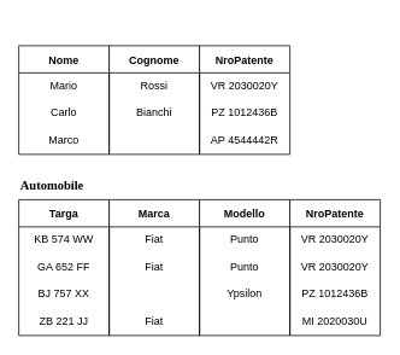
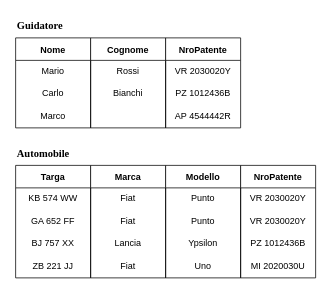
  <mxCell id="0" />
  <mxCell id="1" parent="0" />
  <mxCell id="2" value="Nome" style="swimlane;startSize=30;fontStyle=1" parent="1" vertex="1"><mxGeometry x="20" y="50" width="100" height="120" as="geometry" /></mxCell>
  <mxCell id="3" value="Mario" style="text;strokeColor=none;fillColor=none;spacingLeft=4;spacingRight=4;overflow=hidden;rotatable=0;points=[[0,0.5],[1,0.5]];portConstraint=eastwest;fontSize=12;align=center;" parent="2" vertex="1"><mxGeometry y="30" width="100" height="30" as="geometry" /></mxCell>
  <mxCell id="4" value="Carlo" style="text;strokeColor=none;fillColor=none;spacingLeft=4;spacingRight=4;overflow=hidden;rotatable=0;points=[[0,0.5],[1,0.5]];portConstraint=eastwest;fontSize=12;align=center;" parent="2" vertex="1"><mxGeometry y="60" width="100" height="30" as="geometry" /></mxCell>
  <mxCell id="5" value="Marco" style="text;strokeColor=none;fillColor=none;spacingLeft=4;spacingRight=4;overflow=hidden;rotatable=0;points=[[0,0.5],[1,0.5]];portConstraint=eastwest;fontSize=12;align=center;" parent="2" vertex="1"><mxGeometry y="90" width="100" height="30" as="geometry" /></mxCell>
  <mxCell id="6" value="Cognome" style="swimlane;startSize=30;" parent="1" vertex="1"><mxGeometry x="120" y="50" width="100" height="120" as="geometry" /></mxCell>
  <mxCell id="7" value="Rossi" style="text;strokeColor=none;fillColor=none;spacingLeft=4;spacingRight=4;overflow=hidden;rotatable=0;points=[[0,0.5],[1,0.5]];portConstraint=eastwest;fontSize=12;align=center;" parent="6" vertex="1"><mxGeometry y="30" width="100" height="30" as="geometry" /></mxCell>
  <mxCell id="8" value="Bianchi" style="text;strokeColor=none;fillColor=none;spacingLeft=4;spacingRight=4;overflow=hidden;rotatable=0;points=[[0,0.5],[1,0.5]];portConstraint=eastwest;fontSize=12;align=center;" parent="6" vertex="1"><mxGeometry y="60" width="100" height="30" as="geometry" /></mxCell>
+ <mxCell id="9" value="Guidatore" style="text;html=1;align=left;verticalAlign=middle;resizable=0;points=[];autosize=1;strokeColor=none;fillColor=none;fontStyle=1;fontFamily=Times New Roman;fontSize=14;" parent="1" vertex="1"><mxGeometry x="20" y="20" width="80" height="30" as="geometry" /></mxCell>
  <mxCell id="10" value="NroPatente" style="swimlane;startSize=30;fontStyle=1" parent="1" vertex="1"><mxGeometry x="220" y="50" width="100" height="120" as="geometry" /></mxCell>
  <mxCell id="11" value="VR 2030020Y" style="text;strokeColor=none;fillColor=none;spacingLeft=4;spacingRight=4;overflow=hidden;rotatable=0;points=[[0,0.5],[1,0.5]];portConstraint=eastwest;fontSize=12;align=center;" parent="10" vertex="1"><mxGeometry y="30" width="100" height="30" as="geometry" /></mxCell>
  <mxCell id="12" value="PZ 1012436B" style="text;strokeColor=none;fillColor=none;spacingLeft=4;spacingRight=4;overflow=hidden;rotatable=0;points=[[0,0.5],[1,0.5]];portConstraint=eastwest;fontSize=12;align=center;" parent="10" vertex="1"><mxGeometry y="60" width="100" height="30" as="geometry" /></mxCell>
  <mxCell id="13" value="AP 4544442R" style="text;strokeColor=none;fillColor=none;spacingLeft=4;spacingRight=4;overflow=hidden;rotatable=0;points=[[0,0.5],[1,0.5]];portConstraint=eastwest;fontSize=12;align=center;" parent="10" vertex="1"><mxGeometry y="90" width="100" height="30" as="geometry" /></mxCell>
  <mxCell id="14" value="Targa" style="swimlane;startSize=30;fontStyle=1" parent="1" vertex="1"><mxGeometry x="20" y="220" width="100" height="150" as="geometry" /></mxCell>
  <mxCell id="15" value="KB 574 WW" style="text;strokeColor=none;fillColor=none;spacingLeft=4;spacingRight=4;overflow=hidden;rotatable=0;points=[[0,0.5],[1,0.5]];portConstraint=eastwest;fontSize=12;align=center;" parent="14" vertex="1"><mxGeometry y="30" width="100" height="30" as="geometry" /></mxCell>
  <mxCell id="16" value="GA 652 FF" style="text;strokeColor=none;fillColor=none;spacingLeft=4;spacingRight=4;overflow=hidden;rotatable=0;points=[[0,0.5],[1,0.5]];portConstraint=eastwest;fontSize=12;align=center;" parent="14" vertex="1"><mxGeometry y="60" width="100" height="30" as="geometry" /></mxCell>
  <mxCell id="17" value="BJ 757 XX" style="text;strokeColor=none;fillColor=none;spacingLeft=4;spacingRight=4;overflow=hidden;rotatable=0;points=[[0,0.5],[1,0.5]];portConstraint=eastwest;fontSize=12;align=center;" parent="14" vertex="1"><mxGeometry y="90" width="100" height="30" as="geometry" /></mxCell>
  <mxCell id="18" value="ZB 221 JJ" style="text;strokeColor=none;fillColor=none;spacingLeft=4;spacingRight=4;overflow=hidden;rotatable=0;points=[[0,0.5],[1,0.5]];portConstraint=eastwest;fontSize=12;align=center;" parent="14" vertex="1"><mxGeometry y="120" width="100" height="30" as="geometry" /></mxCell>
  <mxCell id="19" value="Marca" style="swimlane;startSize=30;" parent="1" vertex="1"><mxGeometry x="120" y="220" width="100" height="150" as="geometry" /></mxCell>
  <mxCell id="20" value="Fiat" style="text;strokeColor=none;fillColor=none;spacingLeft=4;spacingRight=4;overflow=hidden;rotatable=0;points=[[0,0.5],[1,0.5]];portConstraint=eastwest;fontSize=12;align=center;" parent="19" vertex="1"><mxGeometry y="30" width="100" height="30" as="geometry" /></mxCell>
  <mxCell id="21" value="Fiat" style="text;strokeColor=none;fillColor=none;spacingLeft=4;spacingRight=4;overflow=hidden;rotatable=0;points=[[0,0.5],[1,0.5]];portConstraint=eastwest;fontSize=12;align=center;" parent="19" vertex="1"><mxGeometry y="60" width="100" height="30" as="geometry" /></mxCell>
+ <mxCell id="22" value="Lancia" style="text;strokeColor=none;fillColor=none;spacingLeft=4;spacingRight=4;overflow=hidden;rotatable=0;points=[[0,0.5],[1,0.5]];portConstraint=eastwest;fontSize=12;align=center;" parent="19" vertex="1"><mxGeometry y="90" width="100" height="30" as="geometry" /></mxCell>
  <mxCell id="23" value="Fiat" style="text;strokeColor=none;fillColor=none;spacingLeft=4;spacingRight=4;overflow=hidden;rotatable=0;points=[[0,0.5],[1,0.5]];portConstraint=eastwest;fontSize=12;align=center;" parent="19" vertex="1"><mxGeometry y="120" width="100" height="30" as="geometry" /></mxCell>
  <mxCell id="24" value="Automobile" style="text;html=1;align=left;verticalAlign=middle;resizable=0;points=[];autosize=1;strokeColor=none;fillColor=none;fontStyle=1;fontFamily=Times New Roman;fontSize=14;" parent="1" vertex="1"><mxGeometry x="20" y="190" width="90" height="30" as="geometry" /></mxCell>
  <mxCell id="25" value="Modello" style="swimlane;startSize=30;fontStyle=1" parent="1" vertex="1"><mxGeometry x="220" y="220" width="100" height="150" as="geometry" /></mxCell>
  <mxCell id="26" value="Punto" style="text;strokeColor=none;fillColor=none;spacingLeft=4;spacingRight=4;overflow=hidden;rotatable=0;points=[[0,0.5],[1,0.5]];portConstraint=eastwest;fontSize=12;align=center;" parent="25" vertex="1"><mxGeometry y="30" width="100" height="30" as="geometry" /></mxCell>
  <mxCell id="27" value="Punto" style="text;strokeColor=none;fillColor=none;spacingLeft=4;spacingRight=4;overflow=hidden;rotatable=0;points=[[0,0.5],[1,0.5]];portConstraint=eastwest;fontSize=12;align=center;" parent="25" vertex="1"><mxGeometry y="60" width="100" height="30" as="geometry" /></mxCell>
  <mxCell id="28" value="Ypsilon" style="text;strokeColor=none;fillColor=none;spacingLeft=4;spacingRight=4;overflow=hidden;rotatable=0;points=[[0,0.5],[1,0.5]];portConstraint=eastwest;fontSize=12;align=center;" parent="25" vertex="1"><mxGeometry y="90" width="100" height="30" as="geometry" /></mxCell>
+ <mxCell id="29" value="Uno" style="text;strokeColor=none;fillColor=none;spacingLeft=4;spacingRight=4;overflow=hidden;rotatable=0;points=[[0,0.5],[1,0.5]];portConstraint=eastwest;fontSize=12;align=center;" parent="25" vertex="1"><mxGeometry y="120" width="100" height="30" as="geometry" /></mxCell>
  <mxCell id="30" value="NroPatente" style="swimlane;startSize=30;fontStyle=1" vertex="1" parent="1"><mxGeometry x="320" y="220" width="100" height="150" as="geometry" /></mxCell>
  <mxCell id="31" value="VR 2030020Y" style="text;strokeColor=none;fillColor=none;spacingLeft=4;spacingRight=4;overflow=hidden;rotatable=0;points=[[0,0.5],[1,0.5]];portConstraint=eastwest;fontSize=12;align=center;" vertex="1" parent="30"><mxGeometry y="30" width="100" height="30" as="geometry" /></mxCell>
  <mxCell id="32" value="VR 2030020Y" style="text;strokeColor=none;fillColor=none;spacingLeft=4;spacingRight=4;overflow=hidden;rotatable=0;points=[[0,0.5],[1,0.5]];portConstraint=eastwest;fontSize=12;align=center;" vertex="1" parent="30"><mxGeometry y="60" width="100" height="30" as="geometry" /></mxCell>
  <mxCell id="33" value="PZ 1012436B" style="text;strokeColor=none;fillColor=none;spacingLeft=4;spacingRight=4;overflow=hidden;rotatable=0;points=[[0,0.5],[1,0.5]];portConstraint=eastwest;fontSize=12;align=center;" vertex="1" parent="30"><mxGeometry y="90" width="100" height="30" as="geometry" /></mxCell>
  <mxCell id="34" value="MI 2020030U" style="text;strokeColor=none;fillColor=none;spacingLeft=4;spacingRight=4;overflow=hidden;rotatable=0;points=[[0,0.5],[1,0.5]];portConstraint=eastwest;fontSize=12;align=center;" vertex="1" parent="30"><mxGeometry y="120" width="100" height="30" as="geometry" /></mxCell>
